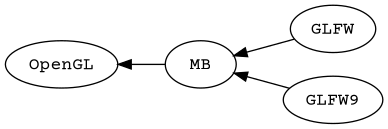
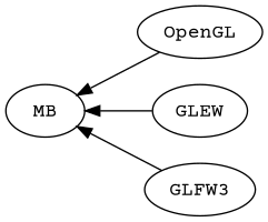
  strict digraph {
    fontname="Courier Prime"
    rankdir=RL
    node [fontname="Courier Prime" style=solid]
    edge [fontname="Courier Prime" style=solid]
    n1 [label=MB style=""]
    n2 [label=OpenGL]
-   n3 [label=GLFW]
-   n4 [label=GLFW9]
-   n1 -> n2
+   n3 [label=GLEW]
+   n4 [label=GLFW3]
+   n2 -> n1
    n3 -> n1
    n4 -> n1
  }
